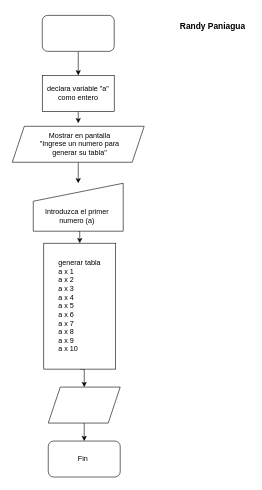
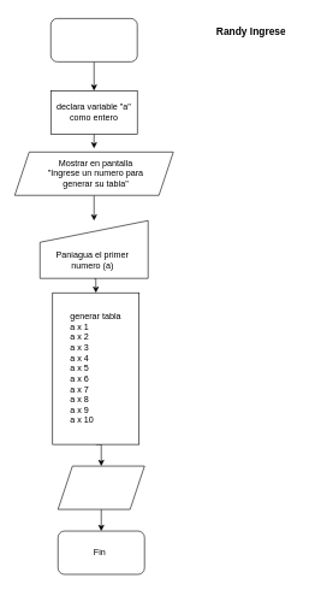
  <mxCell id="0" />
  <mxCell id="1" parent="0" />
  <mxCell id="2" style="edgeStyle=orthogonalEdgeStyle;rounded=0;orthogonalLoop=1;jettySize=auto;html=1;exitX=0.5;exitY=1;exitDx=0;exitDy=0;entryX=0.5;entryY=0;entryDx=0;entryDy=0;" edge="1" parent="1" source="3" target="5"><mxGeometry relative="1" as="geometry" /></mxCell>
  <mxCell id="3" value="" style="rounded=1;whiteSpace=wrap;html=1;" vertex="1" parent="1"><mxGeometry x="70" y="25" width="120" height="60" as="geometry" /></mxCell>
  <mxCell id="4" style="edgeStyle=orthogonalEdgeStyle;rounded=0;orthogonalLoop=1;jettySize=auto;html=1;exitX=0.5;exitY=1;exitDx=0;exitDy=0;" edge="1" parent="1" source="5"><mxGeometry relative="1" as="geometry"><mxPoint x="130" y="205" as="targetPoint" /></mxGeometry></mxCell>
  <mxCell id="5" value="" style="rounded=0;whiteSpace=wrap;html=1;" vertex="1" parent="1"><mxGeometry x="70" y="125" width="120" height="60" as="geometry" /></mxCell>
  <mxCell id="6" value="declara variable &quot;a&quot; como entero" style="text;html=1;align=center;verticalAlign=middle;whiteSpace=wrap;rounded=0;" vertex="1" parent="1"><mxGeometry x="75" y="140" width="110" height="30" as="geometry" /></mxCell>
  <mxCell id="7" style="edgeStyle=orthogonalEdgeStyle;rounded=0;orthogonalLoop=1;jettySize=auto;html=1;exitX=0.5;exitY=1;exitDx=0;exitDy=0;entryX=0.5;entryY=0;entryDx=0;entryDy=0;" edge="1" parent="1" source="8"><mxGeometry relative="1" as="geometry"><mxPoint x="132.5" y="405" as="targetPoint" /></mxGeometry></mxCell>
  <mxCell id="8" value="" style="shape=manualInput;whiteSpace=wrap;html=1;" vertex="1" parent="1"><mxGeometry x="55" y="305" width="150" height="80" as="geometry" /></mxCell>
- <mxCell id="9" value="Introduzca el primer numero (a)" style="text;html=1;align=center;verticalAlign=middle;whiteSpace=wrap;rounded=0;" vertex="1" parent="1"><mxGeometry x="66" y="345" width="124" height="30" as="geometry" /></mxCell>
+ <mxCell id="9" value="Paniagua el primer numero (a)" style="text;html=1;align=center;verticalAlign=middle;whiteSpace=wrap;rounded=0;" vertex="1" parent="1"><mxGeometry x="66" y="345" width="124" height="30" as="geometry" /></mxCell>
  <mxCell id="10" style="edgeStyle=orthogonalEdgeStyle;rounded=0;orthogonalLoop=1;jettySize=auto;html=1;exitX=0.5;exitY=1;exitDx=0;exitDy=0;entryX=0.5;entryY=0;entryDx=0;entryDy=0;" edge="1" parent="1" source="11" target="8"><mxGeometry relative="1" as="geometry" /></mxCell>
  <mxCell id="11" value="" style="shape=parallelogram;perimeter=parallelogramPerimeter;whiteSpace=wrap;html=1;fixedSize=1;" vertex="1" parent="1"><mxGeometry x="20" y="210" width="220" height="60" as="geometry" /></mxCell>
  <mxCell id="12" value="Mostrar en pantalla &quot;Ingrese un numero para generar su tabla&quot;" style="text;html=1;align=center;verticalAlign=middle;whiteSpace=wrap;rounded=0;" vertex="1" parent="1"><mxGeometry x="60" y="225" width="145" height="30" as="geometry" /></mxCell>
  <mxCell id="13" value="" style="rounded=1;whiteSpace=wrap;html=1;" vertex="1" parent="1"><mxGeometry x="80" y="735" width="120" height="60" as="geometry" /></mxCell>
  <mxCell id="14" value="Fin" style="text;html=1;align=center;verticalAlign=middle;whiteSpace=wrap;rounded=0;" vertex="1" parent="1"><mxGeometry x="108" y="750" width="60" height="30" as="geometry" /></mxCell>
  <mxCell id="15" style="edgeStyle=orthogonalEdgeStyle;rounded=0;orthogonalLoop=1;jettySize=auto;html=1;exitX=0.5;exitY=1;exitDx=0;exitDy=0;entryX=0.5;entryY=0;entryDx=0;entryDy=0;" edge="1" parent="1" source="16" target="13"><mxGeometry relative="1" as="geometry" /></mxCell>
  <mxCell id="16" value="" style="shape=parallelogram;perimeter=parallelogramPerimeter;whiteSpace=wrap;html=1;fixedSize=1;" vertex="1" parent="1"><mxGeometry x="80" y="645" width="120" height="60" as="geometry" /></mxCell>
- <mxCell id="17" value="&lt;h1 style=&quot;margin-top: 0px;&quot;&gt;&lt;div&gt;&lt;font style=&quot;font-size: 14px;&quot;&gt;Randy Paniagua&lt;/font&gt;&lt;/div&gt;&lt;/h1&gt;" style="text;html=1;whiteSpace=wrap;overflow=hidden;rounded=0;" vertex="1" parent="1"><mxGeometry x="297.63" y="20" width="116.75" height="50" as="geometry" /></mxCell>
+ <mxCell id="17" value="&lt;h1 style=&quot;margin-top: 0px;&quot;&gt;&lt;div&gt;&lt;font style=&quot;font-size: 14px;&quot;&gt;Randy Ingrese&lt;/font&gt;&lt;/div&gt;&lt;/h1&gt;" style="text;html=1;whiteSpace=wrap;overflow=hidden;rounded=0;" vertex="1" parent="1"><mxGeometry x="297.63" y="20" width="116.75" height="50" as="geometry" /></mxCell>
  <mxCell id="18" style="edgeStyle=orthogonalEdgeStyle;rounded=0;orthogonalLoop=1;jettySize=auto;html=1;exitX=0.5;exitY=1;exitDx=0;exitDy=0;entryX=0.5;entryY=0;entryDx=0;entryDy=0;" edge="1" parent="1" source="19" target="16"><mxGeometry relative="1" as="geometry" /></mxCell>
  <mxCell id="19" value="" style="rounded=0;whiteSpace=wrap;html=1;" vertex="1" parent="1"><mxGeometry x="72.5" y="405" width="120" height="210" as="geometry" /></mxCell>
  <mxCell id="20" value="&lt;div&gt;generar tabla&lt;/div&gt;&lt;div style=&quot;&quot;&gt;&lt;span style=&quot;background-color: transparent; color: light-dark(rgb(0, 0, 0), rgb(255, 255, 255));&quot;&gt;a x 1&amp;nbsp;&lt;/span&gt;&lt;/div&gt;&lt;div&gt;&lt;span style=&quot;background-color: transparent; color: light-dark(rgb(0, 0, 0), rgb(255, 255, 255));&quot;&gt;a x 2&lt;/span&gt;&lt;/div&gt;&lt;div&gt;a x 3&lt;/div&gt;&lt;div&gt;a x 4&lt;/div&gt;&lt;div&gt;a x 5&lt;/div&gt;&lt;div&gt;a x 6&lt;/div&gt;&lt;div&gt;a x 7&lt;/div&gt;&lt;div&gt;a x 8&lt;/div&gt;&lt;div&gt;a x 9&lt;/div&gt;&lt;div&gt;a x 10&lt;/div&gt;" style="text;html=1;align=left;verticalAlign=middle;whiteSpace=wrap;rounded=0;" vertex="1" parent="1"><mxGeometry x="95" y="417.5" width="90" height="185" as="geometry" /></mxCell>
